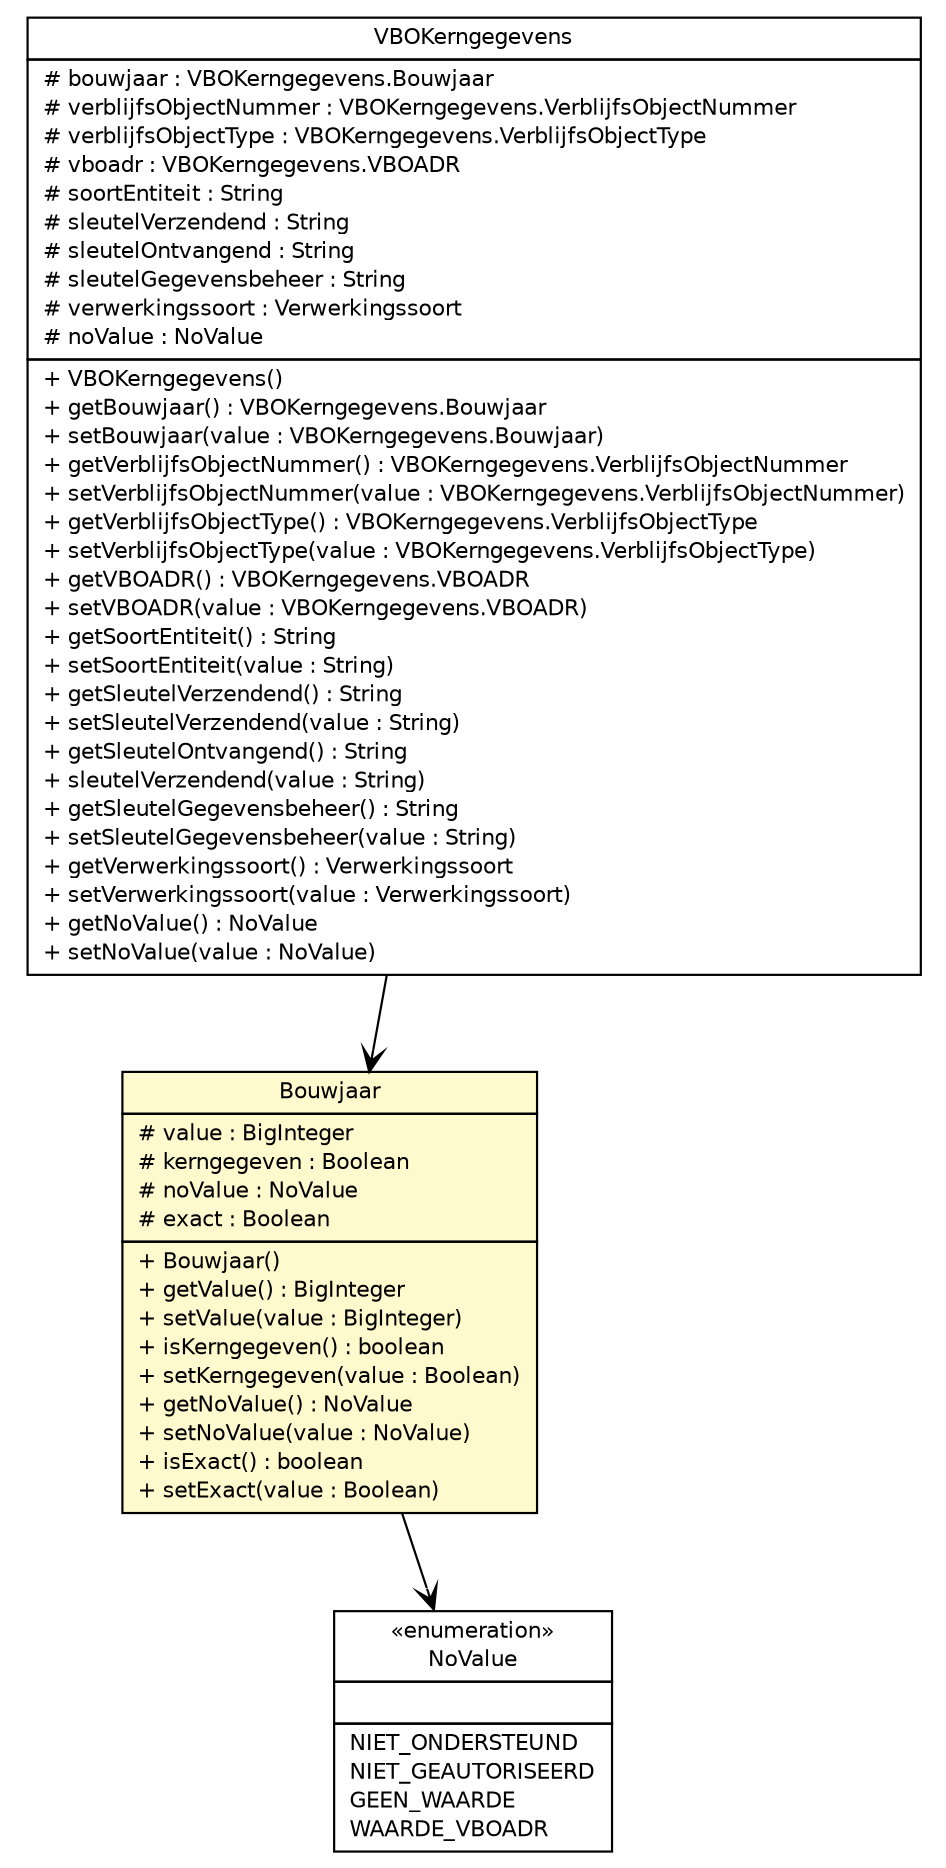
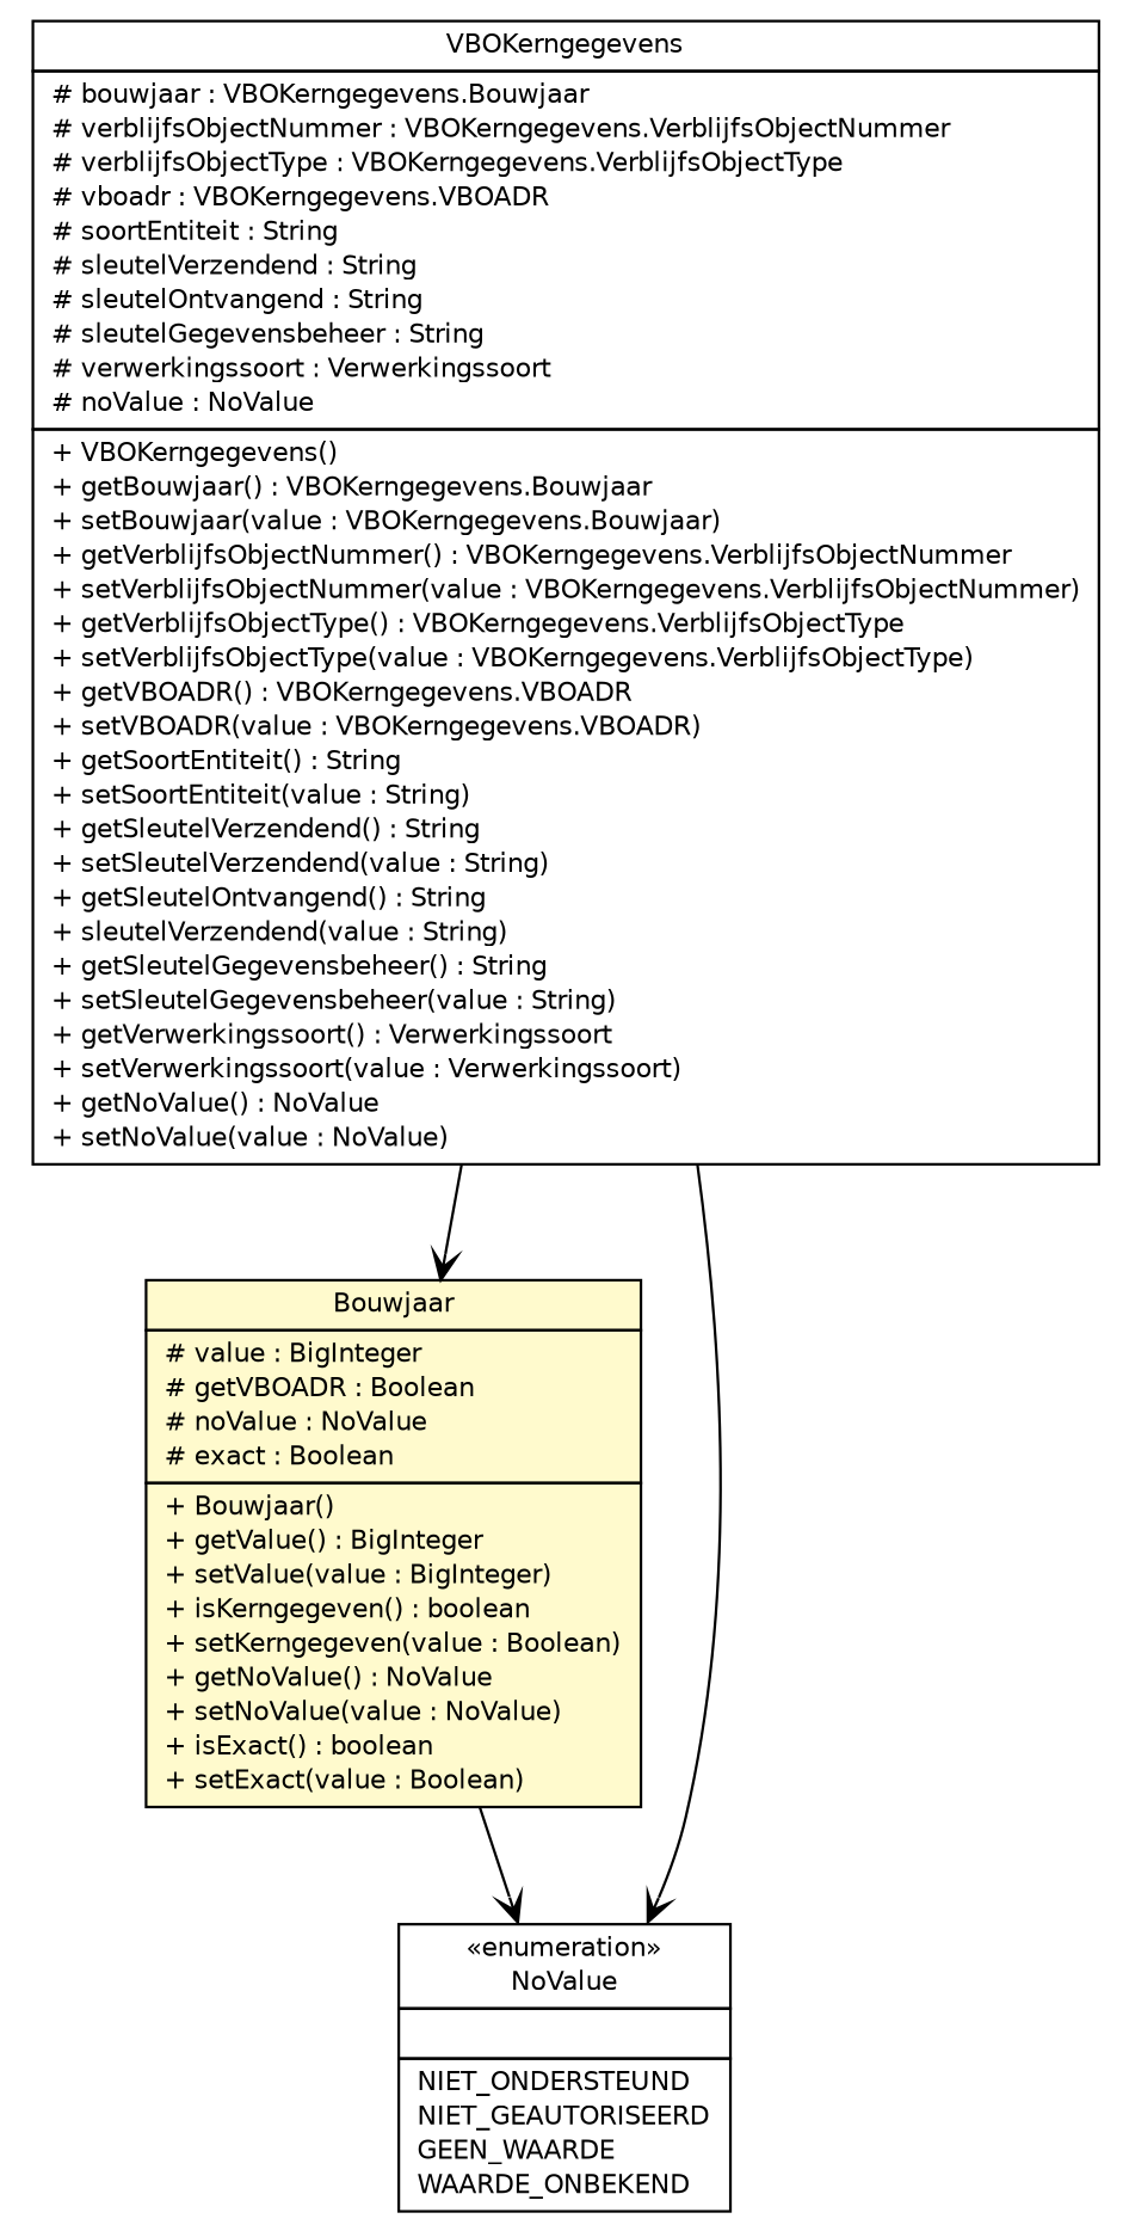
  digraph {
    nodesep=0.25
    ranksep=0.5
    node [fontcolor=black fontname=Helvetica fontsize=10.0 shape=plaintext]
    edge [arrowhead=open color=black fontcolor=black fontname=Helvetica fontsize=10.0 headport=p labelfontname=Helvetica labelfontsize=10 tailport=p]
    n1 [label=<<table title="nl.egem.stuf.sector.bg._0204.VBOKerngegevens" border="0" cellborder="1" cellspacing="0" cellpadding="2" port="p" href="./VBOKerngegevens.html"> 		<tr><td><table border="0" cellspacing="0" cellpadding="1"> <tr><td align="center" balign="center"> VBOKerngegevens </td></tr> 		</table></td></tr> 		<tr><td><table border="0" cellspacing="0" cellpadding="1"> <tr><td align="left" balign="left"> # bouwjaar : VBOKerngegevens.Bouwjaar </td></tr> <tr><td align="left" balign="left"> # verblijfsObjectNummer : VBOKerngegevens.VerblijfsObjectNummer </td></tr> <tr><td align="left" balign="left"> # verblijfsObjectType : VBOKerngegevens.VerblijfsObjectType </td></tr> <tr><td align="left" balign="left"> # vboadr : VBOKerngegevens.VBOADR </td></tr> <tr><td align="left" balign="left"> # soortEntiteit : String </td></tr> <tr><td align="left" balign="left"> # sleutelVerzendend : String </td></tr> <tr><td align="left" balign="left"> # sleutelOntvangend : String </td></tr> <tr><td align="left" balign="left"> # sleutelGegevensbeheer : String </td></tr> <tr><td align="left" balign="left"> # verwerkingssoort : Verwerkingssoort </td></tr> <tr><td align="left" balign="left"> # noValue : NoValue </td></tr> 		</table></td></tr> 		<tr><td><table border="0" cellspacing="0" cellpadding="1"> <tr><td align="left" balign="left"> + VBOKerngegevens() </td></tr> <tr><td align="left" balign="left"> + getBouwjaar() : VBOKerngegevens.Bouwjaar </td></tr> <tr><td align="left" balign="left"> + setBouwjaar(value : VBOKerngegevens.Bouwjaar) </td></tr> <tr><td align="left" balign="left"> + getVerblijfsObjectNummer() : VBOKerngegevens.VerblijfsObjectNummer </td></tr> <tr><td align="left" balign="left"> + setVerblijfsObjectNummer(value : VBOKerngegevens.VerblijfsObjectNummer) </td></tr> <tr><td align="left" balign="left"> + getVerblijfsObjectType() : VBOKerngegevens.VerblijfsObjectType </td></tr> <tr><td align="left" balign="left"> + setVerblijfsObjectType(value : VBOKerngegevens.VerblijfsObjectType) </td></tr> <tr><td align="left" balign="left"> + getVBOADR() : VBOKerngegevens.VBOADR </td></tr> <tr><td align="left" balign="left"> + setVBOADR(value : VBOKerngegevens.VBOADR) </td></tr> <tr><td align="left" balign="left"> + getSoortEntiteit() : String </td></tr> <tr><td align="left" balign="left"> + setSoortEntiteit(value : String) </td></tr> <tr><td align="left" balign="left"> + getSleutelVerzendend() : String </td></tr> <tr><td align="left" balign="left"> + setSleutelVerzendend(value : String) </td></tr> <tr><td align="left" balign="left"> + getSleutelOntvangend() : String </td></tr> <tr><td align="left" balign="left"> + sleutelVerzendend(value : String) </td></tr> <tr><td align="left" balign="left"> + getSleutelGegevensbeheer() : String </td></tr> <tr><td align="left" balign="left"> + setSleutelGegevensbeheer(value : String) </td></tr> <tr><td align="left" balign="left"> + getVerwerkingssoort() : Verwerkingssoort </td></tr> <tr><td align="left" balign="left"> + setVerwerkingssoort(value : Verwerkingssoort) </td></tr> <tr><td align="left" balign="left"> + getNoValue() : NoValue </td></tr> <tr><td align="left" balign="left"> + setNoValue(value : NoValue) </td></tr> 		</table></td></tr> 		</table>>]
-   n2 [label=<<table title="nl.egem.stuf.sector.bg._0204.VBOKerngegevens.Bouwjaar" border="0" cellborder="1" cellspacing="0" cellpadding="2" port="p" bgcolor="lemonChiffon" href="./VBOKerngegevens.Bouwjaar.html"> 		<tr><td><table border="0" cellspacing="0" cellpadding="1"> <tr><td align="center" balign="center"> Bouwjaar </td></tr> 		</table></td></tr> 		<tr><td><table border="0" cellspacing="0" cellpadding="1"> <tr><td align="left" balign="left"> # value : BigInteger </td></tr> <tr><td align="left" balign="left"> # kerngegeven : Boolean </td></tr> <tr><td align="left" balign="left"> # noValue : NoValue </td></tr> <tr><td align="left" balign="left"> # exact : Boolean </td></tr> 		</table></td></tr> 		<tr><td><table border="0" cellspacing="0" cellpadding="1"> <tr><td align="left" balign="left"> + Bouwjaar() </td></tr> <tr><td align="left" balign="left"> + getValue() : BigInteger </td></tr> <tr><td align="left" balign="left"> + setValue(value : BigInteger) </td></tr> <tr><td align="left" balign="left"> + isKerngegeven() : boolean </td></tr> <tr><td align="left" balign="left"> + setKerngegeven(value : Boolean) </td></tr> <tr><td align="left" balign="left"> + getNoValue() : NoValue </td></tr> <tr><td align="left" balign="left"> + setNoValue(value : NoValue) </td></tr> <tr><td align="left" balign="left"> + isExact() : boolean </td></tr> <tr><td align="left" balign="left"> + setExact(value : Boolean) </td></tr> 		</table></td></tr> 		</table>>]
-   n3 [label=<<table title="nl.egem.stuf.stuf0204.NoValue" border="0" cellborder="1" cellspacing="0" cellpadding="2" port="p" href="../../../stuf0204/NoValue.html"> 		<tr><td><table border="0" cellspacing="0" cellpadding="1"> <tr><td align="center" balign="center"> &#171;enumeration&#187; </td></tr> <tr><td align="center" balign="center"> NoValue </td></tr> 		</table></td></tr> 		<tr><td><table border="0" cellspacing="0" cellpadding="1"> <tr><td align="left" balign="left">  </td></tr> 		</table></td></tr> 		<tr><td><table border="0" cellspacing="0" cellpadding="1"> <tr><td align="left" balign="left"> NIET_ONDERSTEUND </td></tr> <tr><td align="left" balign="left"> NIET_GEAUTORISEERD </td></tr> <tr><td align="left" balign="left"> GEEN_WAARDE </td></tr> <tr><td align="left" balign="left"> WAARDE_VBOADR </td></tr> 		</table></td></tr> 		</table>>]
+   n2 [label=<<table title="nl.egem.stuf.sector.bg._0204.VBOKerngegevens.Bouwjaar" border="0" cellborder="1" cellspacing="0" cellpadding="2" port="p" bgcolor="lemonChiffon" href="./VBOKerngegevens.Bouwjaar.html"> 		<tr><td><table border="0" cellspacing="0" cellpadding="1"> <tr><td align="center" balign="center"> Bouwjaar </td></tr> 		</table></td></tr> 		<tr><td><table border="0" cellspacing="0" cellpadding="1"> <tr><td align="left" balign="left"> # value : BigInteger </td></tr> <tr><td align="left" balign="left"> # getVBOADR : Boolean </td></tr> <tr><td align="left" balign="left"> # noValue : NoValue </td></tr> <tr><td align="left" balign="left"> # exact : Boolean </td></tr> 		</table></td></tr> 		<tr><td><table border="0" cellspacing="0" cellpadding="1"> <tr><td align="left" balign="left"> + Bouwjaar() </td></tr> <tr><td align="left" balign="left"> + getValue() : BigInteger </td></tr> <tr><td align="left" balign="left"> + setValue(value : BigInteger) </td></tr> <tr><td align="left" balign="left"> + isKerngegeven() : boolean </td></tr> <tr><td align="left" balign="left"> + setKerngegeven(value : Boolean) </td></tr> <tr><td align="left" balign="left"> + getNoValue() : NoValue </td></tr> <tr><td align="left" balign="left"> + setNoValue(value : NoValue) </td></tr> <tr><td align="left" balign="left"> + isExact() : boolean </td></tr> <tr><td align="left" balign="left"> + setExact(value : Boolean) </td></tr> 		</table></td></tr> 		</table>>]
+   n3 [label=<<table title="nl.egem.stuf.stuf0204.NoValue" border="0" cellborder="1" cellspacing="0" cellpadding="2" port="p" href="../../../stuf0204/NoValue.html"> 		<tr><td><table border="0" cellspacing="0" cellpadding="1"> <tr><td align="center" balign="center"> &#171;enumeration&#187; </td></tr> <tr><td align="center" balign="center"> NoValue </td></tr> 		</table></td></tr> 		<tr><td><table border="0" cellspacing="0" cellpadding="1"> <tr><td align="left" balign="left">  </td></tr> 		</table></td></tr> 		<tr><td><table border="0" cellspacing="0" cellpadding="1"> <tr><td align="left" balign="left"> NIET_ONDERSTEUND </td></tr> <tr><td align="left" balign="left"> NIET_GEAUTORISEERD </td></tr> <tr><td align="left" balign="left"> GEEN_WAARDE </td></tr> <tr><td align="left" balign="left"> WAARDE_ONBEKEND </td></tr> 		</table></td></tr> 		</table>>]
    n1 -> n2
+   n1 -> n3
    n2 -> n3
  }
